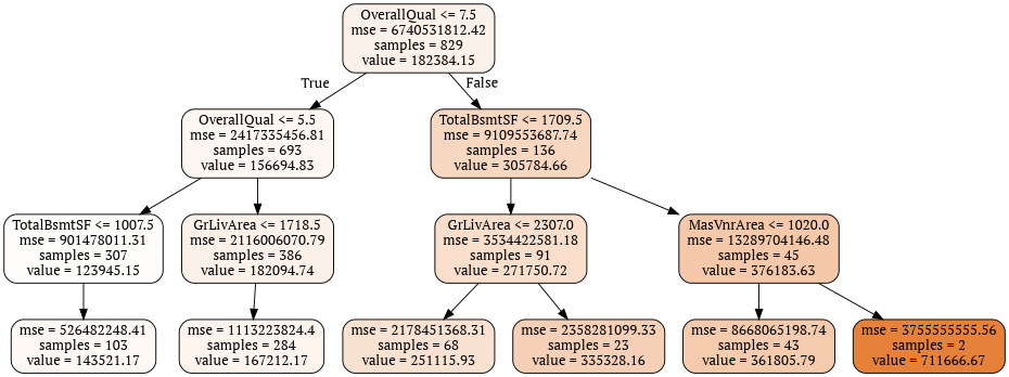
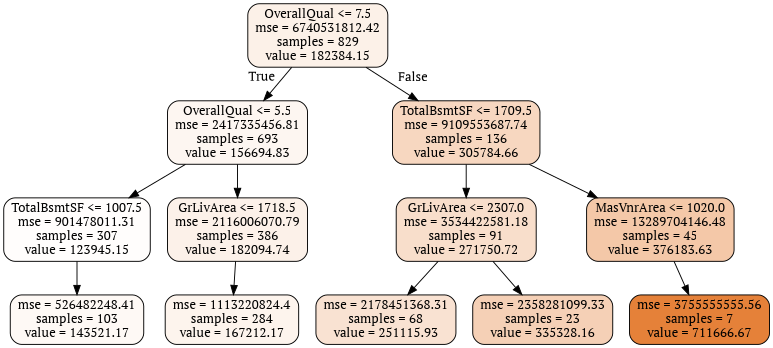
  digraph {
    fontname="PT Serif"
    node [color=black fontname="PT Serif" shape=box style="filled, rounded"]
    edge [fontname="PT Serif"]
    n1 [fillcolor="#fcf1e8" label="OverallQual <= 7.5\nmse = 6740531812.42\nsamples = 829\nvalue = 182384.15"]
    n2 [fillcolor="#fdf6f1" label="OverallQual <= 5.5\nmse = 2417335456.81\nsamples = 693\nvalue = 156694.83"]
    n3 [fillcolor="#f7d7c0" label="TotalBsmtSF <= 1709.5\nmse = 9109553687.74\nsamples = 136\nvalue = 305784.66"]
    n4 [fillcolor="#fffdfc" label="TotalBsmtSF <= 1007.5\nmse = 901478011.31\nsamples = 307\nvalue = 123945.15"]
    n5 [fillcolor="#fcf1e9" label="GrLivArea <= 1718.5\nmse = 2116006070.79\nsamples = 386\nvalue = 182094.74"]
    n6 [fillcolor="#f8decb" label="GrLivArea <= 2307.0\nmse = 3534422581.18\nsamples = 91\nvalue = 271750.72"]
    n7 [fillcolor="#f4c8a8" label="MasVnrArea <= 1020.0\nmse = 13289704146.48\nsamples = 45\nvalue = 376183.63"]
    n8 [fillcolor="#fef9f5" label="mse = 526482248.41\nsamples = 103\nvalue = 143521.17"]
-   n9 [fillcolor="#fdf4ed" label="mse = 1113223824.4\nsamples = 284\nvalue = 167212.17"]
+   n9 [fillcolor="#fdf4ed" label="mse = 1113220824.4\nsamples = 284\nvalue = 167212.17"]
    n10 [fillcolor="#f9e2d2" label="mse = 2178451368.31\nsamples = 68\nvalue = 251115.93"]
    n11 [fillcolor="#f5d0b6" label="mse = 2358281099.33\nsamples = 23\nvalue = 335328.16"]
-   n12 [fillcolor="#f4cbad" label="mse = 8668065198.74\nsamples = 43\nvalue = 361805.79"]
-   n13 [fillcolor="#e58139" label="mse = 3755555555.56\nsamples = 2\nvalue = 711666.67"]
+   n13 [fillcolor="#e58139" label="mse = 3755555555.56\nsamples = 7\nvalue = 711666.67"]
    n1 -> n2 [headlabel=True labelangle=45 labeldistance=2.5]
    n1 -> n3 [headlabel=False labelangle=-45 labeldistance=2.5]
    n2 -> n4
    n2 -> n5
    n3 -> n6
    n3 -> n7
    n4 -> n8
    n5 -> n9
    n6 -> n10
    n6 -> n11
-   n7 -> n12
    n7 -> n13
  }
